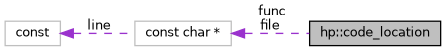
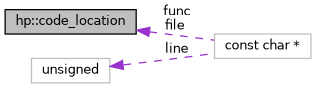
  digraph {
    fontname="DejaVu Sans"
    rankdir=LR
    node [color=grey75 fillcolor=white fontname="DejaVu Sans" fontsize=10 shape=record style=filled]
    edge [color=darkorchid3 dir=back fontname="DejaVu Sans" fontsize=10 labelfontname=Helvetica labelfontsize=10 style=dashed]
    n1 [color=black fillcolor=grey75 fontcolor=black height=0.2 label="hp::code_location" width=0.4]
    n2 [height=0.2 label="const char *" width=0.4]
-   n3 [height=0.2 label=const width=0.4]
-   n2 -> n1 [label=" func\nfile"]
+   n3 [height=0.2 label=unsigned width=0.4]
+   n1 -> n2 [label=" func\nfile"]
    n3 -> n2 [label=" line"]
  }
